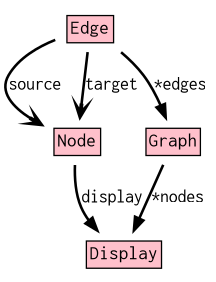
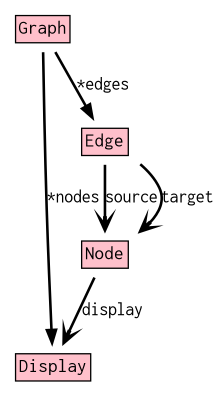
  digraph {
    fontname=Roboto
    rankdir=TB
    node [fontname=Roboto shape=none]
    edge [arrowhead=vee fontname=Roboto penwidth=2]
    n1 [label=<<table BORDER="0" CELLBORDER="1" CELLSPACING="0" CELLPADDING="1"><tr><td bgcolor="pink" colspan="2"><font face="INCONSOLATA" point-size="15">Display</font></td></tr></table>>]
    n2 [label=<<table BORDER="0" CELLBORDER="1" CELLSPACING="0" CELLPADDING="1"><tr><td bgcolor="pink" colspan="2"><font face="INCONSOLATA" point-size="15">Node</font></td></tr></table>>]
    n3 [label=<<table BORDER="0" CELLBORDER="1" CELLSPACING="0" CELLPADDING="1"><tr><td bgcolor="pink" colspan="2"><font face="INCONSOLATA" point-size="15">Edge</font></td></tr></table>>]
    n4 [label=<<table BORDER="0" CELLBORDER="1" CELLSPACING="0" CELLPADDING="1"><tr><td bgcolor="pink" colspan="2"><font face="INCONSOLATA" point-size="15">Graph</font></td></tr></table>>]
-   n2 -> n1 [arrowhead=normal label=<<font face="INCONSOLATA">display</font>>]
+   n2 -> n1 [label=<<font face="INCONSOLATA">display</font>>]
    n3 -> n2 [label=<<font face="INCONSOLATA">source</font>>]
    n3 -> n2 [label=<<font face="INCONSOLATA">target</font>>]
    n4 -> n1 [label=<<font face="INCONSOLATA">*nodes</font>> arrowhead=""]
-   n3 -> n4 [label=<<font face="INCONSOLATA">*edges</font>> arrowhead=""]
+   n4 -> n3 [label=<<font face="INCONSOLATA">*edges</font>> arrowhead=""]
  }
